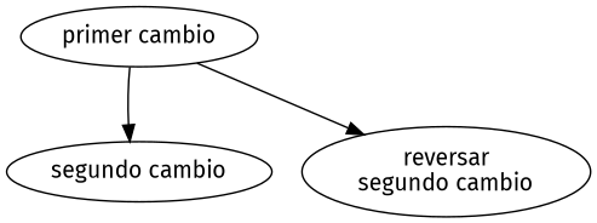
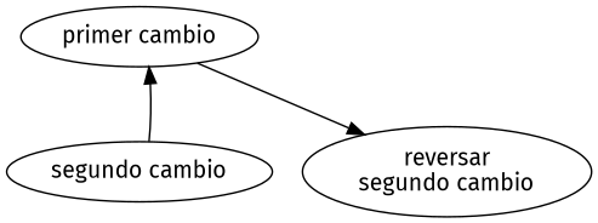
  digraph {
    fontname="Fira Sans"
    node [fontname="Fira Sans"]
    edge [fontname="Fira Sans"]
    "primer cambio"
    "segundo cambio"
    "reversar\nsegundo cambio"
-   "primer cambio" -> "segundo cambio"
+   "segundo cambio" -> "primer cambio"
    "primer cambio" -> "reversar\nsegundo cambio"
  }
